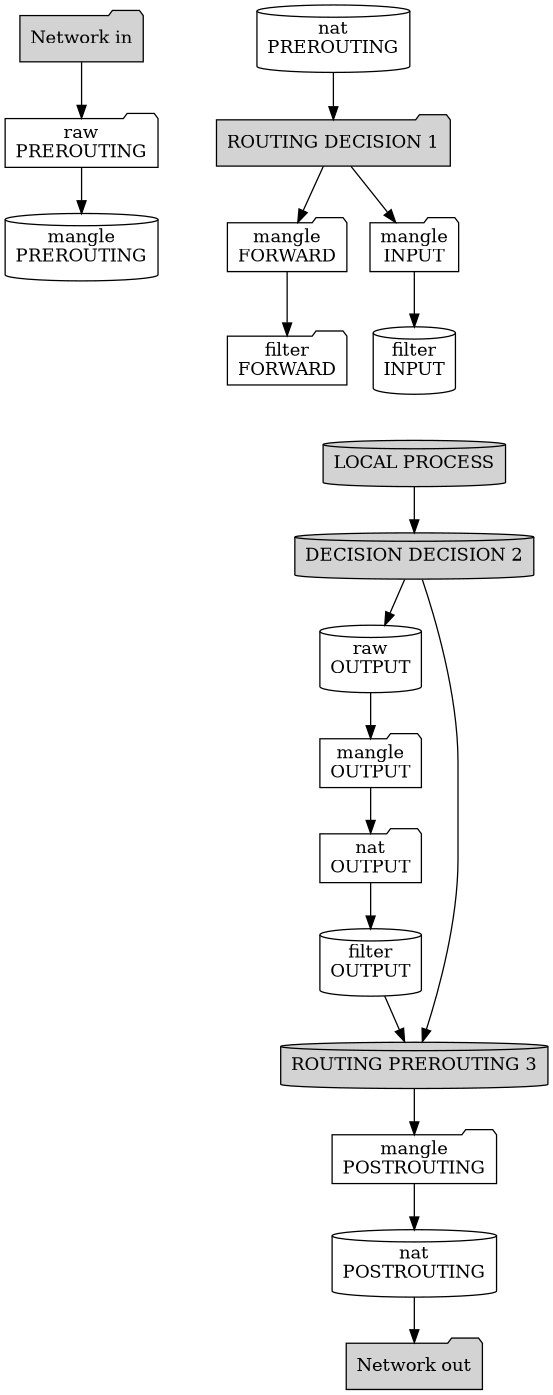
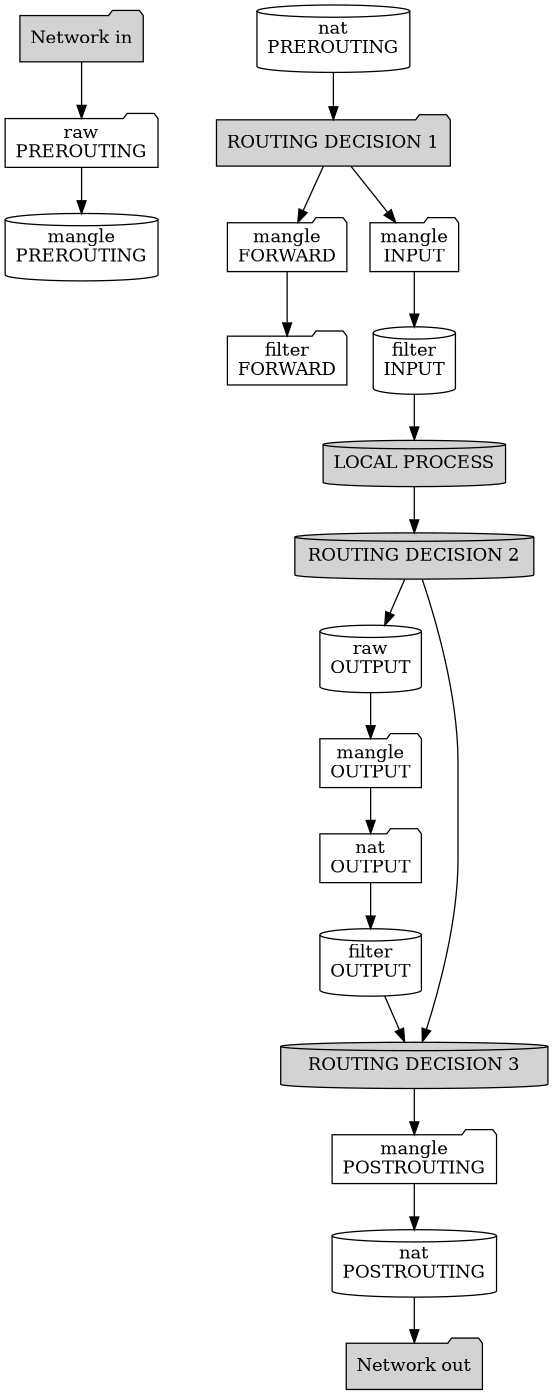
  digraph {
    node [shape=folder]
    "Network in" [style=filled]
    "raw\nPREROUTING"
    "mangle\nPREROUTING" [shape=cylinder]
    "Network out" [style=filled]
    "LOCAL PROCESS" [shape=cylinder style=filled]
-   "ROUTING DECISION 2" [shape=cylinder style="filled,rounded" label="DECISION DECISION 2"]
+   "ROUTING DECISION 2" [shape=cylinder style="filled,rounded"]
    "raw\nOUTPUT" [shape=cylinder]
-   "ROUTING DECISION 3" [shape=cylinder style="filled,rounded" label="ROUTING PREROUTING 3"]
+   "ROUTING DECISION 3" [shape=cylinder style="filled,rounded"]
    "ROUTING DECISION 1" [style="filled,rounded"]
    "mangle\nFORWARD"
    "mangle\nINPUT"
    "filter\nFORWARD"
    "filter\nINPUT" [shape=cylinder]
    "mangle\nOUTPUT"
    "mangle\nPOSTROUTING"
    "nat\nPOSTROUTING" [shape=cylinder]
    "nat\nPREROUTING" [shape=cylinder]
    "nat\nOUTPUT"
    "filter\nOUTPUT" [shape=cylinder]
    "Network in" -> "raw\nPREROUTING"
    "raw\nPREROUTING" -> "mangle\nPREROUTING"
    "LOCAL PROCESS" -> "ROUTING DECISION 2"
    "ROUTING DECISION 2" -> "raw\nOUTPUT"
    "ROUTING DECISION 2" -> "ROUTING DECISION 3"
    "raw\nOUTPUT" -> "mangle\nOUTPUT"
    "ROUTING DECISION 3" -> "mangle\nPOSTROUTING"
    "ROUTING DECISION 1" -> "mangle\nFORWARD"
    "ROUTING DECISION 1" -> "mangle\nINPUT"
    "mangle\nFORWARD" -> "filter\nFORWARD"
    "mangle\nINPUT" -> "filter\nINPUT"
+   "filter\nINPUT" -> "LOCAL PROCESS"
    "mangle\nOUTPUT" -> "nat\nOUTPUT"
    "mangle\nPOSTROUTING" -> "nat\nPOSTROUTING"
    "nat\nPOSTROUTING" -> "Network out" [style=filled]
    "nat\nPREROUTING" -> "ROUTING DECISION 1"
    "nat\nOUTPUT" -> "filter\nOUTPUT"
    "filter\nOUTPUT" -> "ROUTING DECISION 3"
  }
